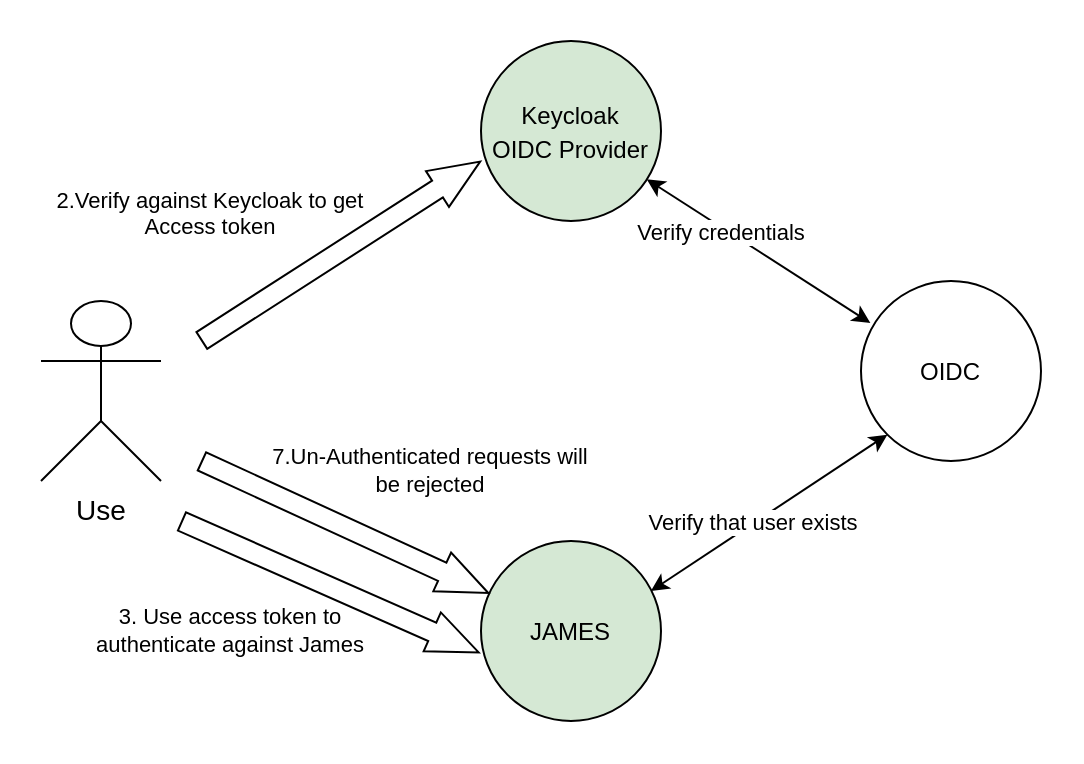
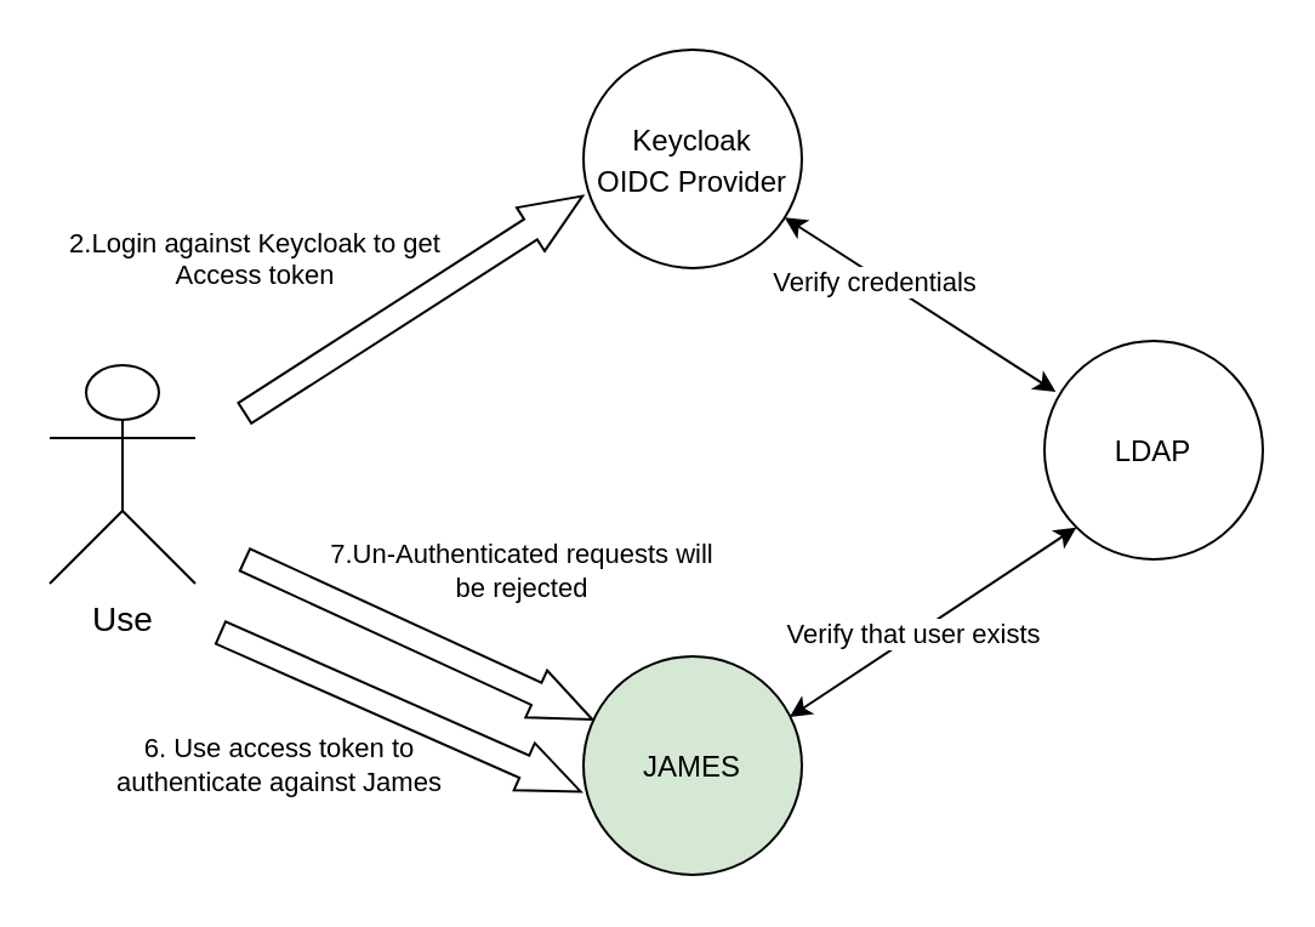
  <mxCell id="0" />
  <mxCell id="1" parent="0" />
  <mxCell id="2" value="&lt;font style=&quot;font-size: 14px&quot;&gt;Use&lt;/font&gt;" style="shape=umlActor;verticalLabelPosition=bottom;verticalAlign=top;html=1;" vertex="1" parent="1"><mxGeometry x="20" y="150" width="60" height="90" as="geometry" /></mxCell>
- <mxCell id="3" value="&lt;font style=&quot;font-size: 12px&quot;&gt;Keycloak&lt;br&gt;OIDC Provider&lt;br&gt;&lt;/font&gt;" style="ellipse;whiteSpace=wrap;html=1;aspect=fixed;fontSize=14;fillColor=#d5e8d4;" vertex="1" parent="1"><mxGeometry x="240" y="20" width="90" height="90" as="geometry" /></mxCell>
- <mxCell id="4" value="&lt;font style=&quot;font-size: 12px&quot;&gt;OIDC&lt;br&gt;&lt;/font&gt;" style="ellipse;whiteSpace=wrap;html=1;aspect=fixed;fontSize=14;" vertex="1" parent="1"><mxGeometry x="430" y="140" width="90" height="90" as="geometry" /></mxCell>
+ <mxCell id="3" value="&lt;font style=&quot;font-size: 12px&quot;&gt;Keycloak&lt;br&gt;OIDC Provider&lt;br&gt;&lt;/font&gt;" style="ellipse;whiteSpace=wrap;html=1;aspect=fixed;fontSize=14;" vertex="1" parent="1"><mxGeometry x="240" y="20" width="90" height="90" as="geometry" /></mxCell>
+ <mxCell id="4" value="&lt;font style=&quot;font-size: 12px&quot;&gt;LDAP&lt;br&gt;&lt;/font&gt;" style="ellipse;whiteSpace=wrap;html=1;aspect=fixed;fontSize=14;" vertex="1" parent="1"><mxGeometry x="430" y="140" width="90" height="90" as="geometry" /></mxCell>
  <mxCell id="5" value="&lt;font style=&quot;font-size: 12px&quot;&gt;JAMES&lt;br&gt;&lt;/font&gt;" style="ellipse;whiteSpace=wrap;html=1;aspect=fixed;fontSize=14;fillColor=#d5e8d4;" vertex="1" parent="1"><mxGeometry x="240" y="270" width="90" height="90" as="geometry" /></mxCell>
  <mxCell id="6" value="" style="shape=flexArrow;endArrow=classic;html=1;rounded=0;fontSize=12;endWidth=10.286;endSize=8.12;" edge="1" parent="1" target="5"><mxGeometry width="50" height="50" relative="1" as="geometry"><mxPoint x="100" y="230" as="sourcePoint" /><mxPoint x="270" y="200" as="targetPoint" /></mxGeometry></mxCell>
  <mxCell id="7" value="&lt;span style=&quot;background-color: rgb(255 , 255 , 255)&quot;&gt;7.Un-Authenticated requests will be rejected&lt;/span&gt;" style="text;html=1;strokeColor=none;fillColor=none;align=center;verticalAlign=middle;whiteSpace=wrap;rounded=0;fontSize=11;" vertex="1" parent="1"><mxGeometry x="130" y="220" width="170" height="30" as="geometry" /></mxCell>
  <mxCell id="8" value="" style="shape=flexArrow;endArrow=classic;html=1;rounded=0;fontSize=12;endWidth=10.286;endSize=8.12;entryX=0;entryY=0.667;entryDx=0;entryDy=0;entryPerimeter=0;" edge="1" parent="1" target="3"><mxGeometry width="50" height="50" relative="1" as="geometry"><mxPoint x="100" y="170" as="sourcePoint" /><mxPoint x="230" y="80" as="targetPoint" /></mxGeometry></mxCell>
- <mxCell id="9" value="&lt;span style=&quot;background-color: rgb(255 , 255 , 255)&quot;&gt;&lt;br&gt;2.Verify against Keycloak to get Access token&lt;/span&gt;" style="text;html=1;strokeColor=none;fillColor=none;align=center;verticalAlign=middle;whiteSpace=wrap;rounded=0;fontSize=11;" vertex="1" parent="1"><mxGeometry x="20" y="80" width="170" height="40" as="geometry" /></mxCell>
+ <mxCell id="9" value="&lt;span style=&quot;background-color: rgb(255 , 255 , 255)&quot;&gt;&lt;br&gt;2.Login against Keycloak to get Access token&lt;/span&gt;" style="text;html=1;strokeColor=none;fillColor=none;align=center;verticalAlign=middle;whiteSpace=wrap;rounded=0;fontSize=11;" vertex="1" parent="1"><mxGeometry x="20" y="80" width="170" height="40" as="geometry" /></mxCell>
  <mxCell id="10" value="" style="shape=flexArrow;endArrow=classic;html=1;rounded=0;fontSize=12;endWidth=10.286;endSize=8.12;entryX=-0.008;entryY=0.621;entryDx=0;entryDy=0;entryPerimeter=0;" edge="1" parent="1" target="5"><mxGeometry width="50" height="50" relative="1" as="geometry"><mxPoint x="90" y="260" as="sourcePoint" /><mxPoint x="230" y="320" as="targetPoint" /></mxGeometry></mxCell>
- <mxCell id="11" value="&lt;span style=&quot;background-color: rgb(255 , 255 , 255)&quot;&gt;3. Use access token to authenticate against James&lt;/span&gt;" style="text;html=1;strokeColor=none;fillColor=none;align=center;verticalAlign=middle;whiteSpace=wrap;rounded=0;fontSize=11;" vertex="1" parent="1"><mxGeometry x="30" y="300" width="170" height="30" as="geometry" /></mxCell>
+ <mxCell id="11" value="&lt;span style=&quot;background-color: rgb(255 , 255 , 255)&quot;&gt;6. Use access token to authenticate against James&lt;/span&gt;" style="text;html=1;strokeColor=none;fillColor=none;align=center;verticalAlign=middle;whiteSpace=wrap;rounded=0;fontSize=11;" vertex="1" parent="1"><mxGeometry x="30" y="300" width="170" height="30" as="geometry" /></mxCell>
  <mxCell id="12" value="" style="endArrow=classic;startArrow=classic;html=1;rounded=0;fontSize=11;exitX=0.944;exitY=0.278;exitDx=0;exitDy=0;exitPerimeter=0;entryX=0;entryY=1;entryDx=0;entryDy=0;" edge="1" parent="1" source="5" target="4"><mxGeometry width="50" height="50" relative="1" as="geometry"><mxPoint x="510" y="320" as="sourcePoint" /><mxPoint x="440" y="210" as="targetPoint" /></mxGeometry></mxCell>
  <mxCell id="13" value="Verify that user exists" style="edgeLabel;html=1;align=center;verticalAlign=middle;resizable=0;points=[];fontSize=11;" vertex="1" connectable="0" parent="12"><mxGeometry x="-0.138" y="1" relative="1" as="geometry"><mxPoint as="offset" /></mxGeometry></mxCell>
  <mxCell id="14" value="" style="endArrow=classic;startArrow=classic;html=1;rounded=0;fontSize=11;entryX=0.052;entryY=0.233;entryDx=0;entryDy=0;entryPerimeter=0;" edge="1" parent="1" source="3" target="4"><mxGeometry width="50" height="50" relative="1" as="geometry"><mxPoint x="220" y="230" as="sourcePoint" /><mxPoint x="270" y="180" as="targetPoint" /></mxGeometry></mxCell>
  <mxCell id="15" value="Verify credentials" style="edgeLabel;html=1;align=center;verticalAlign=middle;resizable=0;points=[];fontSize=11;" vertex="1" connectable="0" parent="14"><mxGeometry x="-0.321" y="-2" relative="1" as="geometry"><mxPoint as="offset" /></mxGeometry></mxCell>
